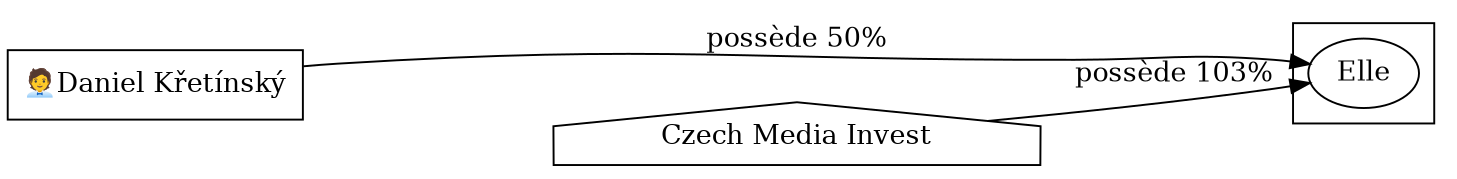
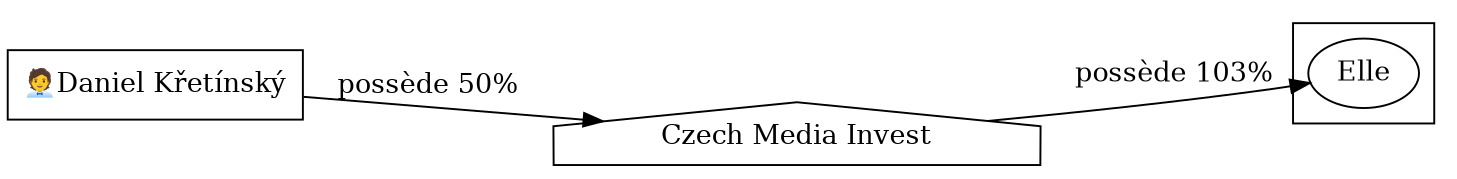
  digraph {
    rankdir=LR
    n1 [label="🧑‍💼Daniel Křetínský" shape=box]
    n2 [label=Elle]
    n3 [label="Czech Media Invest" shape=house]
    subgraph sub_1 {
      n1
    }
    subgraph cluster_2 {
      n2
    }
-   n1 -> n2 [label="possède 50%"]
+   n1 -> n3 [label="possède 50%"]
    n3 -> n2 [label="possède 103%"]
  }
